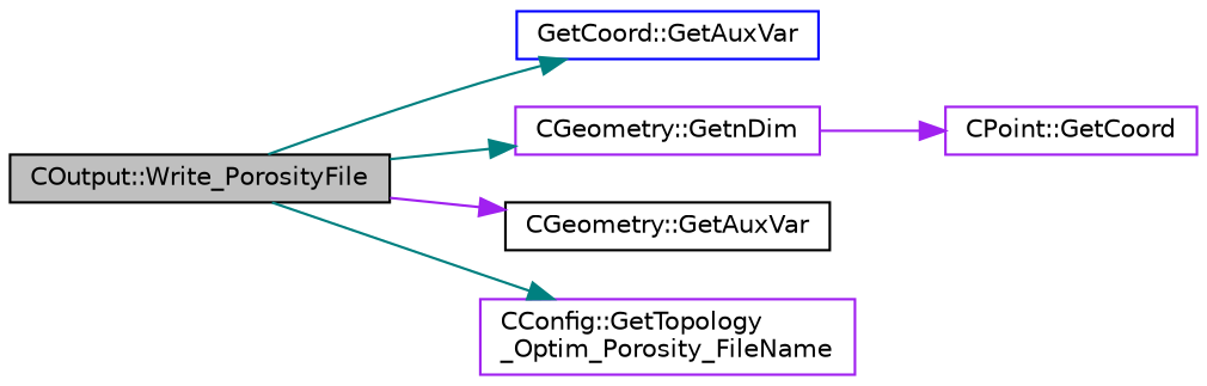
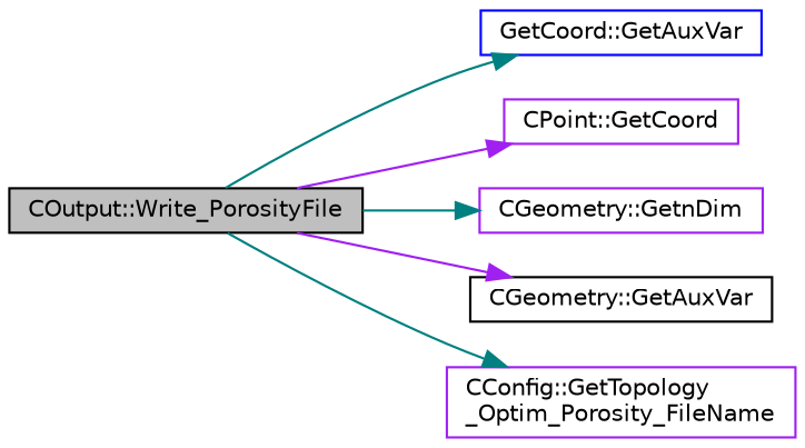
  digraph {
    rankdir=LR
    node [color=purple fillcolor=white fontname=Helvetica fontsize=10 shape=record style=filled]
    edge [color=teal fontname=Helvetica fontsize=10 labelfontname=Helvetica labelfontsize=10 style=solid]
    n1 [color=black fillcolor=grey75 fontcolor=black height=0.2 label="COutput::Write_PorosityFile" width=0.4]
    n2 [color=blue height=0.2 label="GetCoord::GetAuxVar" width=0.4]
    n3 [height=0.2 label="CPoint::GetCoord" width=0.4]
    n4 [height=0.2 label="CGeometry::GetnDim" width=0.4]
    n5 [color=black height=0.2 label="CGeometry::GetAuxVar" width=0.4]
    n6 [height=0.2 label="CConfig::GetTopology\l_Optim_Porosity_FileName" width=0.4]
    n1 -> n2
-   n4 -> n3 [color=purple]
+   n1 -> n3 [color=purple]
    n1 -> n4
    n1 -> n5 [color=purple]
    n1 -> n6
  }
